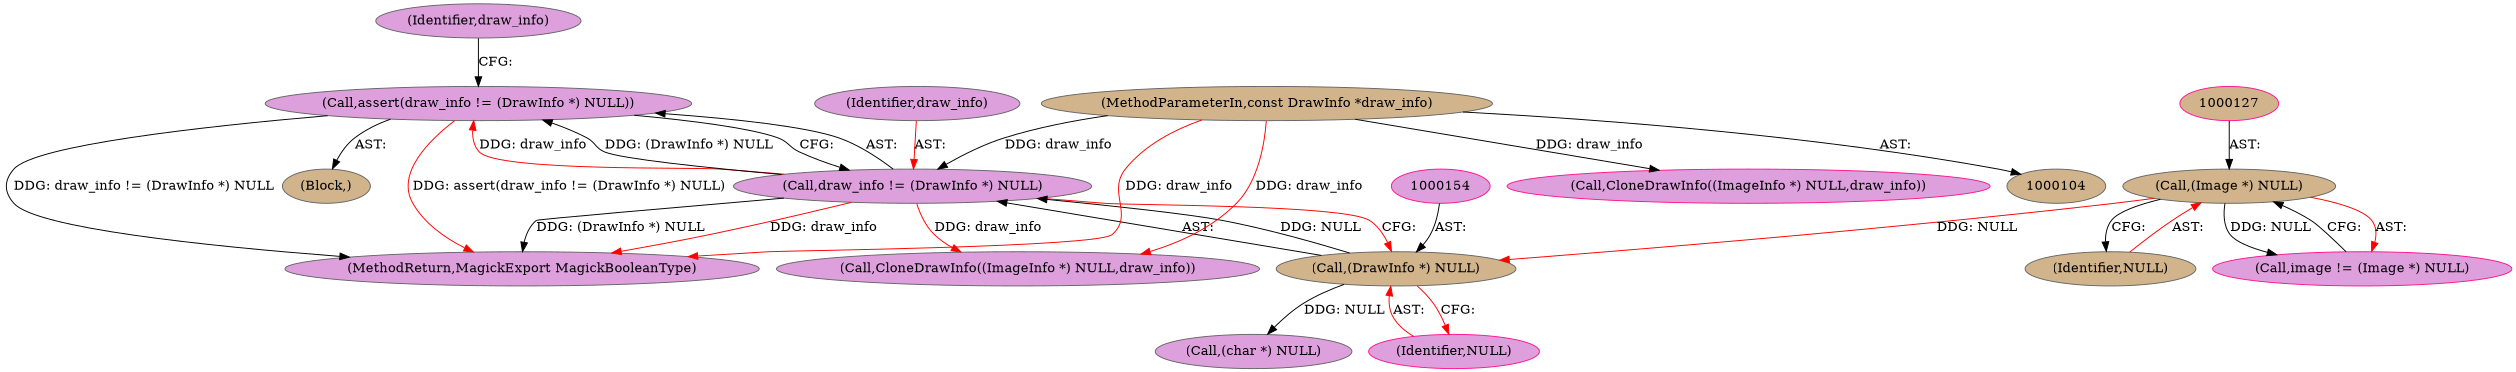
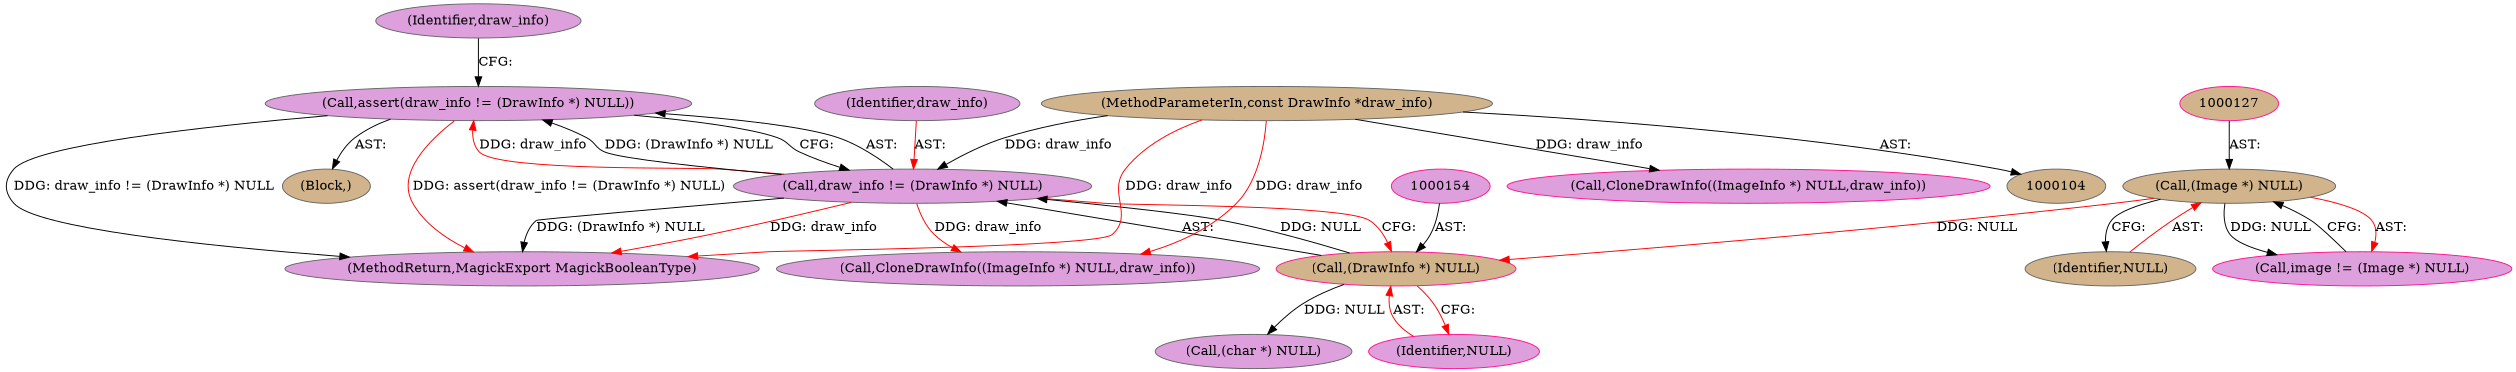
  digraph {
    node [color=gray40 fillcolor=plum style=filled]
    edge [color=black]
    n1 [label="(Call,assert(draw_info != (DrawInfo *) NULL))"]
    n2 [label="(Call,draw_info != (DrawInfo *) NULL)"]
    n3 [fillcolor=tan label="(Block,)"]
    n4 [label="(MethodReturn,MagickExport MagickBooleanType)"]
-   n5 [fillcolor=tan label="(Call,(DrawInfo *) NULL)"]
+   n5 [color=deeppink fillcolor=tan label="(Call,(DrawInfo *) NULL)"]
    n6 [label="(Call,CloneDrawInfo((ImageInfo *) NULL,draw_info))"]
    n7 [label="(Call,(char *) NULL)"]
    n8 [color=deeppink label="(Identifier,NULL)"]
    n9 [fillcolor=tan label="(MethodParameterIn,const DrawInfo *draw_info)"]
    n10 [color=deeppink label="(Call,CloneDrawInfo((ImageInfo *) NULL,draw_info))"]
    1000104 [fillcolor=tan]
    n12 [fillcolor=tan label="(Call,(Image *) NULL)"]
    n13 [color=deeppink label="(Call,image != (Image *) NULL)"]
    n14 [fillcolor=tan label="(Identifier,NULL)"]
    n15 [label="(Identifier,draw_info)"]
    n16 [label="(Identifier,draw_info)"]
    1000154 [color=deeppink]
    1000127 [color=deeppink fillcolor=tan]
    n1 -> n2 [label="CFG: "]
    n1 -> n3 [label="AST: "]
    n1 -> n4 [label="DDG: draw_info != (DrawInfo *) NULL"]
    n1 -> n4 [color=red label="DDG: assert(draw_info != (DrawInfo *) NULL)"]
    n2 -> n1 [label="AST: "]
    n2 -> n1 [color=red label="DDG: draw_info"]
    n2 -> n1 [label="DDG: (DrawInfo *) NULL"]
    n2 -> n4 [color=red label="DDG: draw_info"]
    n2 -> n4 [label="DDG: (DrawInfo *) NULL"]
    n2 -> n5 [color=red label="CFG: "]
    n2 -> n6 [color=red label="DDG: draw_info"]
    n5 -> n2 [label="AST: "]
    n5 -> n2 [label="DDG: NULL"]
    n5 -> n7 [label="DDG: NULL"]
    n5 -> n8 [color=red label="CFG: "]
    n8 -> n5 [color=red label="AST: "]
    n9 -> n2 [label="DDG: draw_info"]
    n9 -> n4 [color=red label="DDG: draw_info"]
    n9 -> n6 [color=red label="DDG: draw_info"]
    n9 -> n10 [label="DDG: draw_info"]
    n9 -> 1000104 [label="AST: "]
    n12 -> n5 [color=red label="DDG: NULL"]
    n12 -> n13 [color=red label="AST: "]
    n12 -> n13 [label="DDG: NULL"]
    n12 -> n14 [label="CFG: "]
    n13 -> n12 [label="CFG: "]
    n14 -> n12 [color=red label="AST: "]
    n15 -> n2 [color=red label="AST: "]
    n16 -> n1 [label="CFG: "]
    1000154 -> n5 [label="AST: "]
    1000127 -> n12 [label="AST: "]
  }
